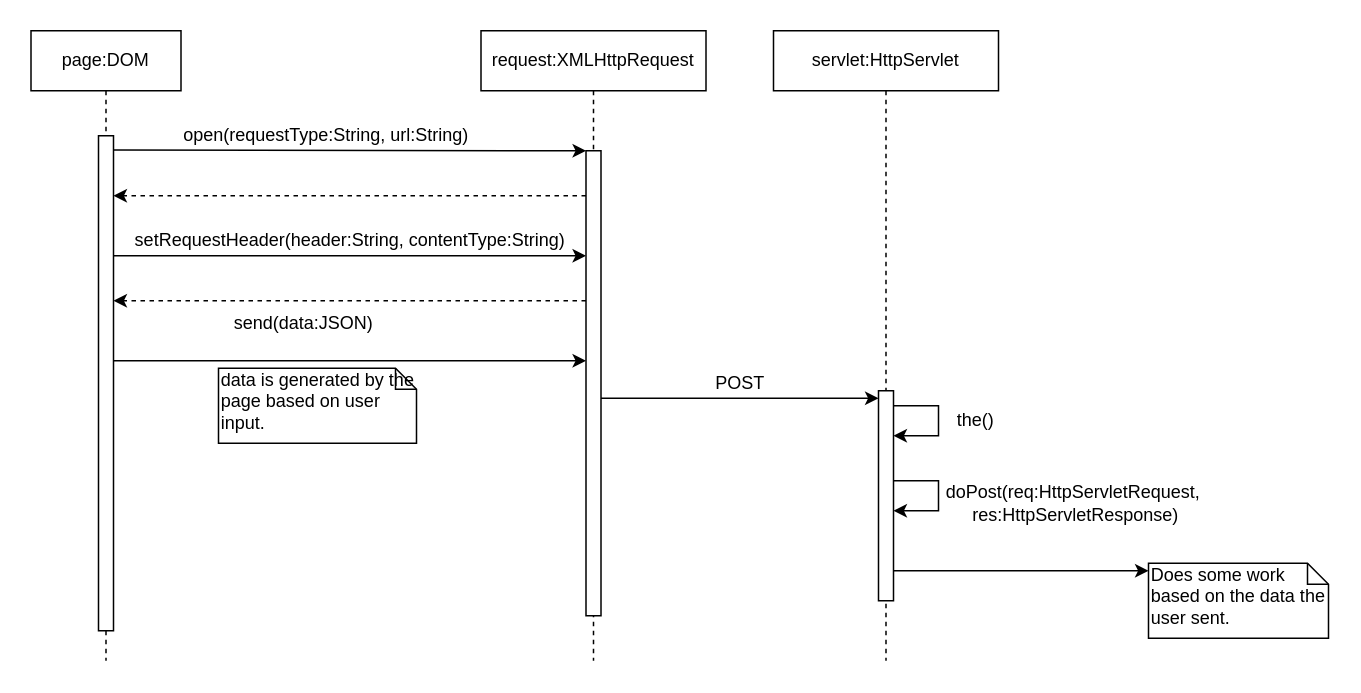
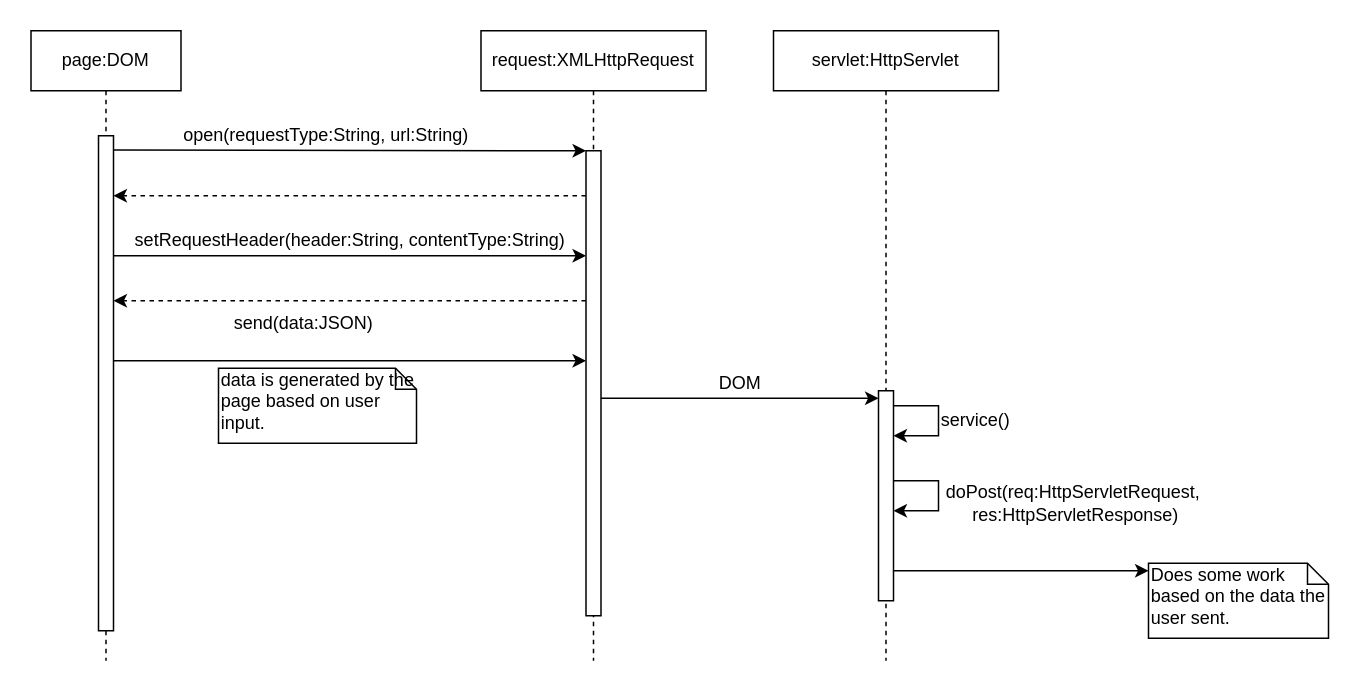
  <mxCell id="0" />
  <mxCell id="1" parent="0" />
  <mxCell id="2" value="page:DOM" style="shape=umlLifeline;perimeter=lifelinePerimeter;whiteSpace=wrap;html=1;container=1;collapsible=0;recursiveResize=0;outlineConnect=0;" parent="1" vertex="1"><mxGeometry x="20" y="20" width="100" height="420" as="geometry" /></mxCell>
  <mxCell id="3" value="" style="html=1;points=[];perimeter=orthogonalPerimeter;" parent="2" vertex="1"><mxGeometry x="45" y="70" width="10" height="330" as="geometry" /></mxCell>
  <mxCell id="4" value="" style="endArrow=classic;html=1;rounded=0;" parent="1" target="7" edge="1"><mxGeometry width="50" height="50" relative="1" as="geometry"><mxPoint x="75" y="99.5" as="sourcePoint" /><mxPoint x="320" y="99.5" as="targetPoint" /></mxGeometry></mxCell>
  <mxCell id="5" value="open(requestType:String, url:String)" style="text;html=1;strokeColor=none;fillColor=none;align=center;verticalAlign=middle;whiteSpace=wrap;rounded=0;" parent="1" vertex="1"><mxGeometry x="102" y="80" width="230" height="20" as="geometry" /></mxCell>
  <mxCell id="6" value="request:XMLHttpRequest" style="shape=umlLifeline;perimeter=lifelinePerimeter;whiteSpace=wrap;html=1;container=1;collapsible=0;recursiveResize=0;outlineConnect=0;" parent="1" vertex="1"><mxGeometry x="320" y="20" width="150" height="420" as="geometry" /></mxCell>
  <mxCell id="7" value="" style="html=1;points=[];perimeter=orthogonalPerimeter;" parent="6" vertex="1"><mxGeometry x="70" y="80" width="10" height="310" as="geometry" /></mxCell>
  <mxCell id="8" value="" style="endArrow=classic;html=1;rounded=0;dashed=1;" edge="1" parent="1" source="7"><mxGeometry width="50" height="50" relative="1" as="geometry"><mxPoint x="305" y="130" as="sourcePoint" /><mxPoint x="75" y="130" as="targetPoint" /></mxGeometry></mxCell>
  <mxCell id="9" value="" style="endArrow=classic;html=1;rounded=0;" edge="1" parent="1" source="3" target="7"><mxGeometry width="50" height="50" relative="1" as="geometry"><mxPoint x="110" y="170" as="sourcePoint" /><mxPoint x="355" y="170" as="targetPoint" /><Array as="points"><mxPoint x="335" y="170" /></Array></mxGeometry></mxCell>
  <mxCell id="10" value="setRequestHeader(header:String, contentType:String)" style="text;html=1;strokeColor=none;fillColor=none;align=center;verticalAlign=middle;whiteSpace=wrap;rounded=0;" vertex="1" parent="1"><mxGeometry x="83.5" y="150" width="298" height="20" as="geometry" /></mxCell>
  <mxCell id="11" value="" style="endArrow=classic;html=1;rounded=0;dashed=1;" edge="1" parent="1" source="7" target="3"><mxGeometry width="50" height="50" relative="1" as="geometry"><mxPoint x="365" y="200" as="sourcePoint" /><mxPoint x="135" y="200" as="targetPoint" /><Array as="points"><mxPoint x="285" y="200" /></Array></mxGeometry></mxCell>
  <mxCell id="12" value="" style="endArrow=classic;html=1;rounded=0;" edge="1" parent="1" source="3" target="7"><mxGeometry width="50" height="50" relative="1" as="geometry"><mxPoint x="94.5" y="240" as="sourcePoint" /><mxPoint x="339.5" y="240" as="targetPoint" /><Array as="points"><mxPoint x="355" y="240" /></Array></mxGeometry></mxCell>
  <mxCell id="13" value="send(data:JSON)" style="text;html=1;strokeColor=none;fillColor=none;align=center;verticalAlign=middle;whiteSpace=wrap;rounded=0;" vertex="1" parent="1"><mxGeometry x="150" y="205" width="104" height="20" as="geometry" /></mxCell>
  <mxCell id="14" value="" style="endArrow=classic;html=1;rounded=0;" edge="1" parent="1" target="17"><mxGeometry width="50" height="50" relative="1" as="geometry"><mxPoint x="400" y="265" as="sourcePoint" /><mxPoint x="527.5" y="259.5" as="targetPoint" /><Array as="points"><mxPoint x="555" y="265" /></Array></mxGeometry></mxCell>
- <mxCell id="15" value="POST" style="text;html=1;strokeColor=none;fillColor=none;align=center;verticalAlign=middle;whiteSpace=wrap;rounded=0;" vertex="1" parent="1"><mxGeometry x="470.5" y="245" width="44" height="20" as="geometry" /></mxCell>
+ <mxCell id="15" value="DOM" style="text;html=1;strokeColor=none;fillColor=none;align=center;verticalAlign=middle;whiteSpace=wrap;rounded=0;" vertex="1" parent="1"><mxGeometry x="470.5" y="245" width="44" height="20" as="geometry" /></mxCell>
  <mxCell id="16" value="servlet:HttpServlet" style="shape=umlLifeline;perimeter=lifelinePerimeter;whiteSpace=wrap;html=1;container=1;collapsible=0;recursiveResize=0;outlineConnect=0;" vertex="1" parent="1"><mxGeometry x="515" y="20" width="150" height="420" as="geometry" /></mxCell>
  <mxCell id="17" value="" style="html=1;points=[];perimeter=orthogonalPerimeter;" vertex="1" parent="16"><mxGeometry x="70" y="240" width="10" height="140" as="geometry" /></mxCell>
  <mxCell id="18" value="" style="endArrow=classic;html=1;rounded=0;" edge="1" parent="1"><mxGeometry width="50" height="50" relative="1" as="geometry"><mxPoint x="595" y="270" as="sourcePoint" /><mxPoint x="595" y="290" as="targetPoint" /><Array as="points"><mxPoint x="625" y="270" /><mxPoint x="625" y="290" /></Array></mxGeometry></mxCell>
- <mxCell id="19" value="the()" style="text;html=1;strokeColor=none;fillColor=none;align=center;verticalAlign=middle;whiteSpace=wrap;rounded=0;" vertex="1" parent="1"><mxGeometry x="625" y="270" width="50" height="20" as="geometry" /></mxCell>
+ <mxCell id="19" value="service()" style="text;html=1;strokeColor=none;fillColor=none;align=center;verticalAlign=middle;whiteSpace=wrap;rounded=0;" vertex="1" parent="1"><mxGeometry x="625" y="270" width="50" height="20" as="geometry" /></mxCell>
  <mxCell id="20" value="" style="endArrow=classic;html=1;rounded=0;" edge="1" parent="1"><mxGeometry width="50" height="50" relative="1" as="geometry"><mxPoint x="595" y="380" as="sourcePoint" /><mxPoint x="765" y="380" as="targetPoint" /></mxGeometry></mxCell>
  <mxCell id="21" value="doPost(req:&lt;span&gt;HttpServletRequest,&lt;br&gt;&amp;nbsp;res:&lt;/span&gt;&lt;span&gt;HttpServletResponse)&lt;/span&gt;" style="text;html=1;strokeColor=none;fillColor=none;align=center;verticalAlign=middle;whiteSpace=wrap;rounded=0;" vertex="1" parent="1"><mxGeometry x="625" y="320" width="180" height="30" as="geometry" /></mxCell>
  <mxCell id="22" value="" style="endArrow=classic;html=1;rounded=0;" edge="1" parent="1"><mxGeometry width="50" height="50" relative="1" as="geometry"><mxPoint x="595" y="320" as="sourcePoint" /><mxPoint x="595" y="340" as="targetPoint" /><Array as="points"><mxPoint x="625" y="320" /><mxPoint x="625" y="340" /></Array></mxGeometry></mxCell>
  <mxCell id="23" value="Does some work based on the data the user sent." style="shape=note;whiteSpace=wrap;html=1;size=14;verticalAlign=top;align=left;spacingTop=-6;" vertex="1" parent="1"><mxGeometry x="765" y="375" width="120" height="50" as="geometry" /></mxCell>
  <mxCell id="24" value="data is generated by the page based on user input." style="shape=note;whiteSpace=wrap;html=1;size=14;verticalAlign=top;align=left;spacingTop=-6;" vertex="1" parent="1"><mxGeometry x="145" y="245" width="132" height="50" as="geometry" /></mxCell>
